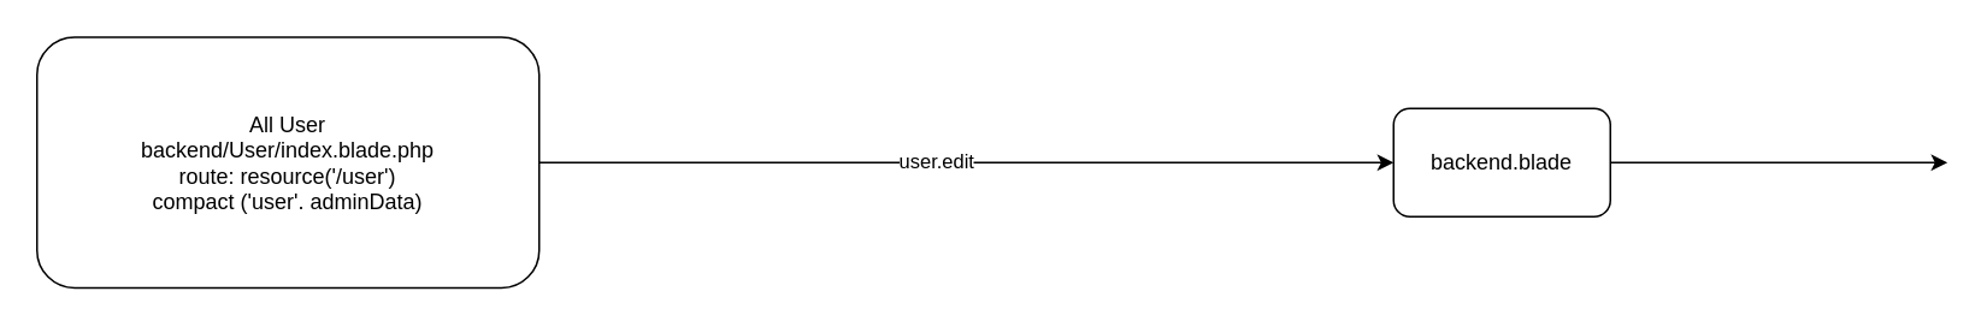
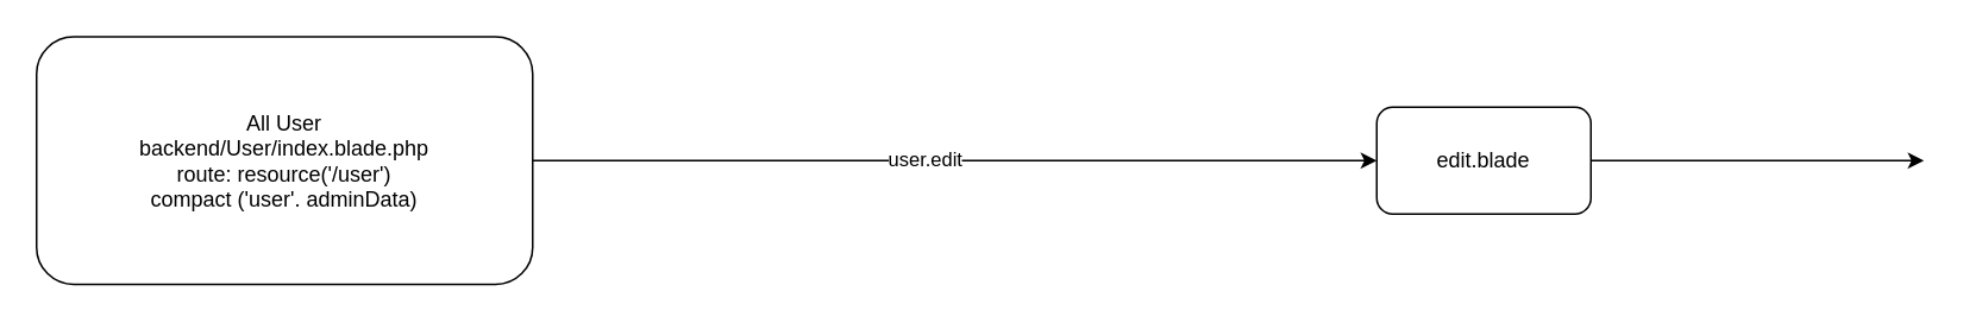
  <mxCell id="0" />
  <mxCell id="1" parent="0" />
  <mxCell id="2" value="" style="edgeStyle=orthogonalEdgeStyle;rounded=0;orthogonalLoop=1;jettySize=auto;html=1;" edge="1" parent="1" source="4" target="6"><mxGeometry relative="1" as="geometry" /></mxCell>
  <mxCell id="3" value="user.edit" style="edgeLabel;html=1;align=center;verticalAlign=middle;resizable=0;points=[];" vertex="1" connectable="0" parent="2"><mxGeometry x="-0.072" y="1" relative="1" as="geometry"><mxPoint as="offset" /></mxGeometry></mxCell>
  <mxCell id="4" value="All User&lt;br&gt;backend/User/index.blade.php&lt;br&gt;route: resource('/user')&lt;br&gt;compact ('user'. adminData)" style="rounded=1;whiteSpace=wrap;html=1;" vertex="1" parent="1"><mxGeometry x="20" y="20" width="278" height="139" as="geometry" /></mxCell>
  <mxCell id="5" style="edgeStyle=orthogonalEdgeStyle;rounded=0;orthogonalLoop=1;jettySize=auto;html=1;" edge="1" parent="1" source="6"><mxGeometry relative="1" as="geometry"><mxPoint x="1077.6" y="89.5" as="targetPoint" /></mxGeometry></mxCell>
- <mxCell id="6" value="backend.blade" style="whiteSpace=wrap;html=1;rounded=1;" vertex="1" parent="1"><mxGeometry x="771" y="59.5" width="120" height="60" as="geometry" /></mxCell>
+ <mxCell id="6" value="edit.blade" style="whiteSpace=wrap;html=1;rounded=1;" vertex="1" parent="1"><mxGeometry x="771" y="59.5" width="120" height="60" as="geometry" /></mxCell>
